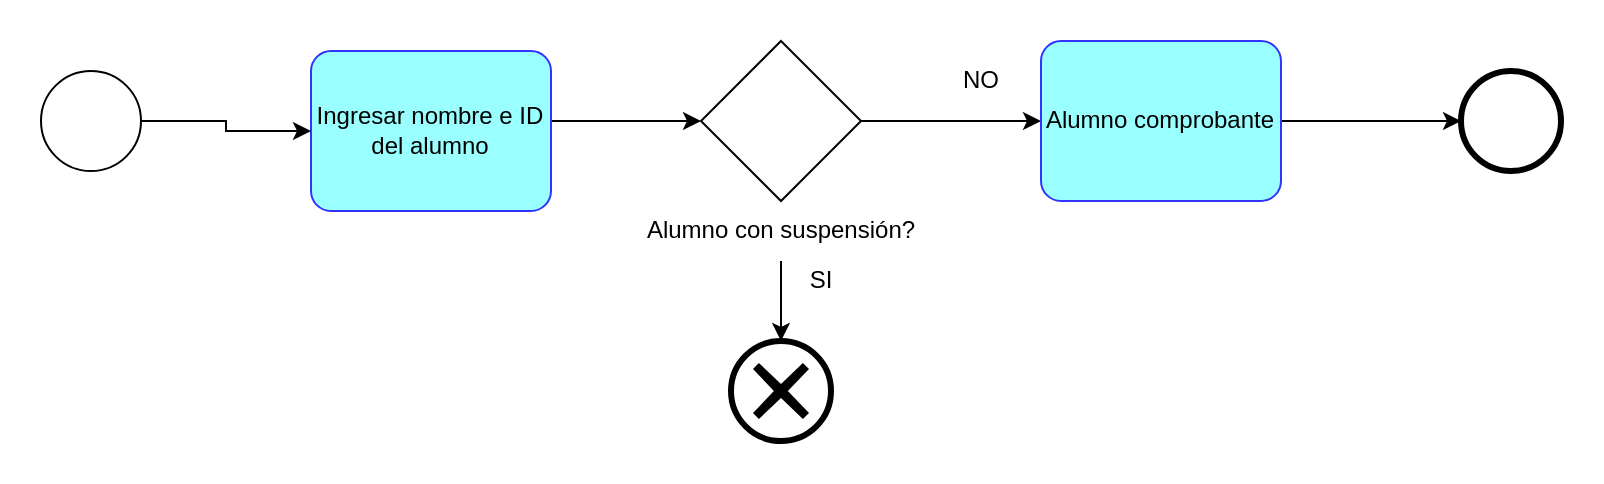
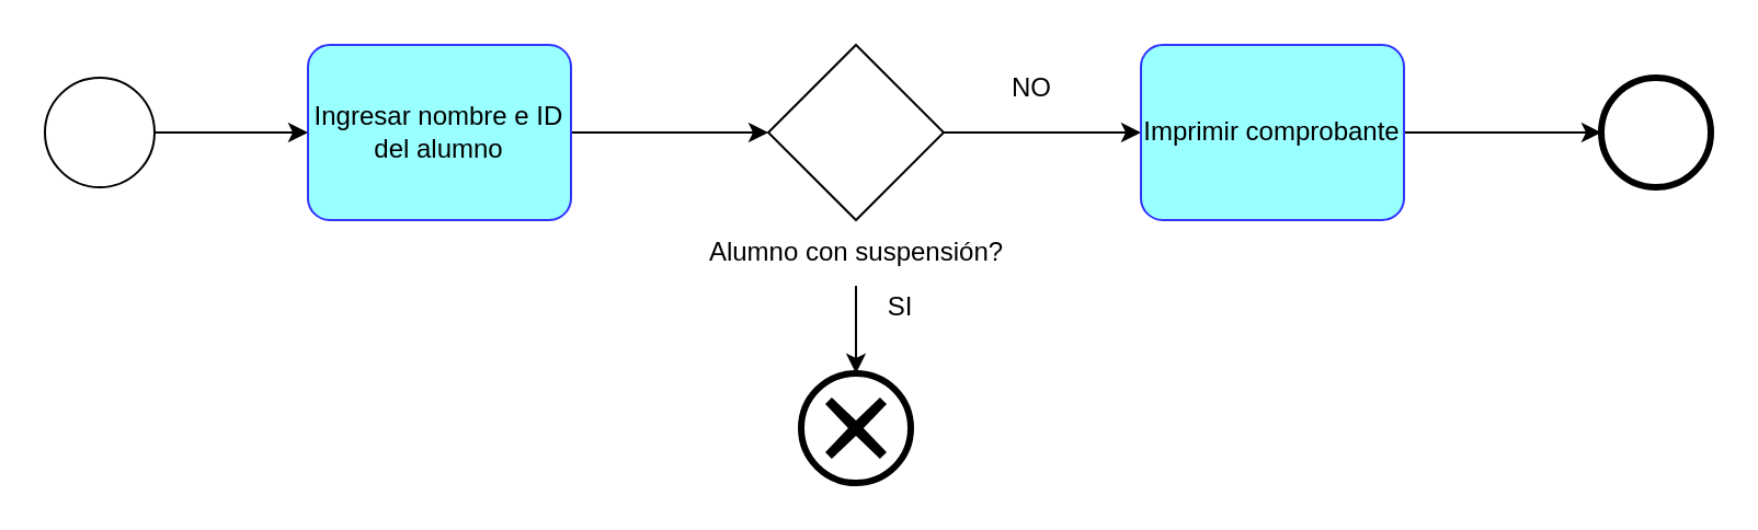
  <mxCell id="0" />
  <mxCell id="1" parent="0" />
  <mxCell id="2" style="edgeStyle=orthogonalEdgeStyle;rounded=0;orthogonalLoop=1;jettySize=auto;html=1;entryX=0;entryY=0.5;entryDx=0;entryDy=0;" edge="1" parent="1" source="3" target="5"><mxGeometry relative="1" as="geometry"><mxPoint x="195" y="70" as="targetPoint" /><Array as="points"><mxPoint x="200" y="60" /></Array></mxGeometry></mxCell>
- <mxCell id="3" value="Ingresar nombre e ID del alumno" style="points=[[0.25,0,0],[0.5,0,0],[0.75,0,0],[1,0.25,0],[1,0.5,0],[1,0.75,0],[0.75,1,0],[0.5,1,0],[0.25,1,0],[0,0.75,0],[0,0.5,0],[0,0.25,0]];shape=mxgraph.bpmn.task;whiteSpace=wrap;rectStyle=rounded;size=10;html=1;taskMarker=abstract;strokeColor=#3333FF;fillColor=#99FFFF;" vertex="1" parent="1"><mxGeometry x="155" y="25" width="120" height="80" as="geometry" /></mxCell>
+ <mxCell id="3" value="Ingresar nombre e ID del alumno" style="points=[[0.25,0,0],[0.5,0,0],[0.75,0,0],[1,0.25,0],[1,0.5,0],[1,0.75,0],[0.75,1,0],[0.5,1,0],[0.25,1,0],[0,0.75,0],[0,0.5,0],[0,0.25,0]];shape=mxgraph.bpmn.task;whiteSpace=wrap;rectStyle=rounded;size=10;html=1;taskMarker=abstract;strokeColor=#3333FF;fillColor=#99FFFF;" vertex="1" parent="1"><mxGeometry x="140" y="20" width="120" height="80" as="geometry" /></mxCell>
  <mxCell id="4" style="edgeStyle=orthogonalEdgeStyle;rounded=0;orthogonalLoop=1;jettySize=auto;html=1;entryX=0;entryY=0.5;entryDx=0;entryDy=0;entryPerimeter=0;" edge="1" parent="1" source="5" target="7"><mxGeometry relative="1" as="geometry" /></mxCell>
  <mxCell id="5" value="" style="rhombus;whiteSpace=wrap;html=1;strokeColor=#000000;fillColor=#FFFFFF;" vertex="1" parent="1"><mxGeometry x="350" y="20" width="80" height="80" as="geometry" /></mxCell>
  <mxCell id="6" style="edgeStyle=orthogonalEdgeStyle;rounded=0;orthogonalLoop=1;jettySize=auto;html=1;entryX=0;entryY=0.5;entryDx=0;entryDy=0;entryPerimeter=0;" edge="1" parent="1" source="7"><mxGeometry relative="1" as="geometry"><mxPoint x="730" y="60" as="targetPoint" /></mxGeometry></mxCell>
- <mxCell id="7" value="Alumno comprobante" style="points=[[0.25,0,0],[0.5,0,0],[0.75,0,0],[1,0.25,0],[1,0.5,0],[1,0.75,0],[0.75,1,0],[0.5,1,0],[0.25,1,0],[0,0.75,0],[0,0.5,0],[0,0.25,0]];shape=mxgraph.bpmn.task;whiteSpace=wrap;rectStyle=rounded;size=10;html=1;taskMarker=abstract;strokeColor=#3333FF;fillColor=#99FFFF;" vertex="1" parent="1"><mxGeometry x="520" y="20" width="120" height="80" as="geometry" /></mxCell>
+ <mxCell id="7" value="Imprimir comprobante" style="points=[[0.25,0,0],[0.5,0,0],[0.75,0,0],[1,0.25,0],[1,0.5,0],[1,0.75,0],[0.75,1,0],[0.5,1,0],[0.25,1,0],[0,0.75,0],[0,0.5,0],[0,0.25,0]];shape=mxgraph.bpmn.task;whiteSpace=wrap;rectStyle=rounded;size=10;html=1;taskMarker=abstract;strokeColor=#3333FF;fillColor=#99FFFF;" vertex="1" parent="1"><mxGeometry x="520" y="20" width="120" height="80" as="geometry" /></mxCell>
  <mxCell id="8" style="edgeStyle=orthogonalEdgeStyle;rounded=0;orthogonalLoop=1;jettySize=auto;html=1;entryX=0.5;entryY=0;entryDx=0;entryDy=0;entryPerimeter=0;" edge="1" parent="1" source="9" target="14"><mxGeometry relative="1" as="geometry" /></mxCell>
  <mxCell id="9" value="Alumno con suspensión?" style="text;html=1;align=center;verticalAlign=middle;resizable=0;points=[];autosize=1;strokeColor=none;fillColor=none;" vertex="1" parent="1"><mxGeometry x="310" y="100" width="160" height="30" as="geometry" /></mxCell>
- <mxCell id="10" value="NO" style="text;html=1;align=center;verticalAlign=middle;resizable=0;points=[];autosize=1;strokeColor=none;fillColor=none;" vertex="1" parent="1"><mxGeometry x="470" y="25" width="40" height="30" as="geometry" /></mxCell>
+ <mxCell id="10" value="NO" style="text;html=1;align=center;verticalAlign=middle;resizable=0;points=[];autosize=1;strokeColor=none;fillColor=none;" vertex="1" parent="1"><mxGeometry x="450" y="25" width="40" height="30" as="geometry" /></mxCell>
  <mxCell id="11" value="" style="points=[[0.145,0.145,0],[0.5,0,0],[0.855,0.145,0],[1,0.5,0],[0.855,0.855,0],[0.5,1,0],[0.145,0.855,0],[0,0.5,0]];shape=mxgraph.bpmn.event;html=1;verticalLabelPosition=bottom;labelBackgroundColor=#ffffff;verticalAlign=top;align=center;perimeter=ellipsePerimeter;outlineConnect=0;aspect=fixed;outline=end;symbol=terminate2;strokeColor=#000000;fillColor=#FFFFFF;" vertex="1" parent="1"><mxGeometry x="730" y="35" width="50" height="50" as="geometry" /></mxCell>
  <mxCell id="12" style="edgeStyle=orthogonalEdgeStyle;rounded=0;orthogonalLoop=1;jettySize=auto;html=1;entryX=0;entryY=0.5;entryDx=0;entryDy=0;entryPerimeter=0;" edge="1" parent="1" source="13" target="3"><mxGeometry relative="1" as="geometry" /></mxCell>
  <mxCell id="13" value="" style="points=[[0.145,0.145,0],[0.5,0,0],[0.855,0.145,0],[1,0.5,0],[0.855,0.855,0],[0.5,1,0],[0.145,0.855,0],[0,0.5,0]];shape=mxgraph.bpmn.event;html=1;verticalLabelPosition=bottom;labelBackgroundColor=#ffffff;verticalAlign=top;align=center;perimeter=ellipsePerimeter;outlineConnect=0;aspect=fixed;outline=standard;symbol=general;strokeColor=#000000;fillColor=#FFFFFF;" vertex="1" parent="1"><mxGeometry x="20" y="35" width="50" height="50" as="geometry" /></mxCell>
  <mxCell id="14" value="" style="points=[[0.145,0.145,0],[0.5,0,0],[0.855,0.145,0],[1,0.5,0],[0.855,0.855,0],[0.5,1,0],[0.145,0.855,0],[0,0.5,0]];shape=mxgraph.bpmn.event;html=1;verticalLabelPosition=bottom;labelBackgroundColor=#ffffff;verticalAlign=top;align=center;perimeter=ellipsePerimeter;outlineConnect=0;aspect=fixed;outline=end;symbol=cancel;strokeColor=#000000;fillColor=#FFFFFF;" vertex="1" parent="1"><mxGeometry x="365" y="170" width="50" height="50" as="geometry" /></mxCell>
  <mxCell id="15" value="SI" style="text;html=1;align=center;verticalAlign=middle;resizable=0;points=[];autosize=1;strokeColor=none;fillColor=none;" vertex="1" parent="1"><mxGeometry x="395" y="125" width="30" height="30" as="geometry" /></mxCell>
